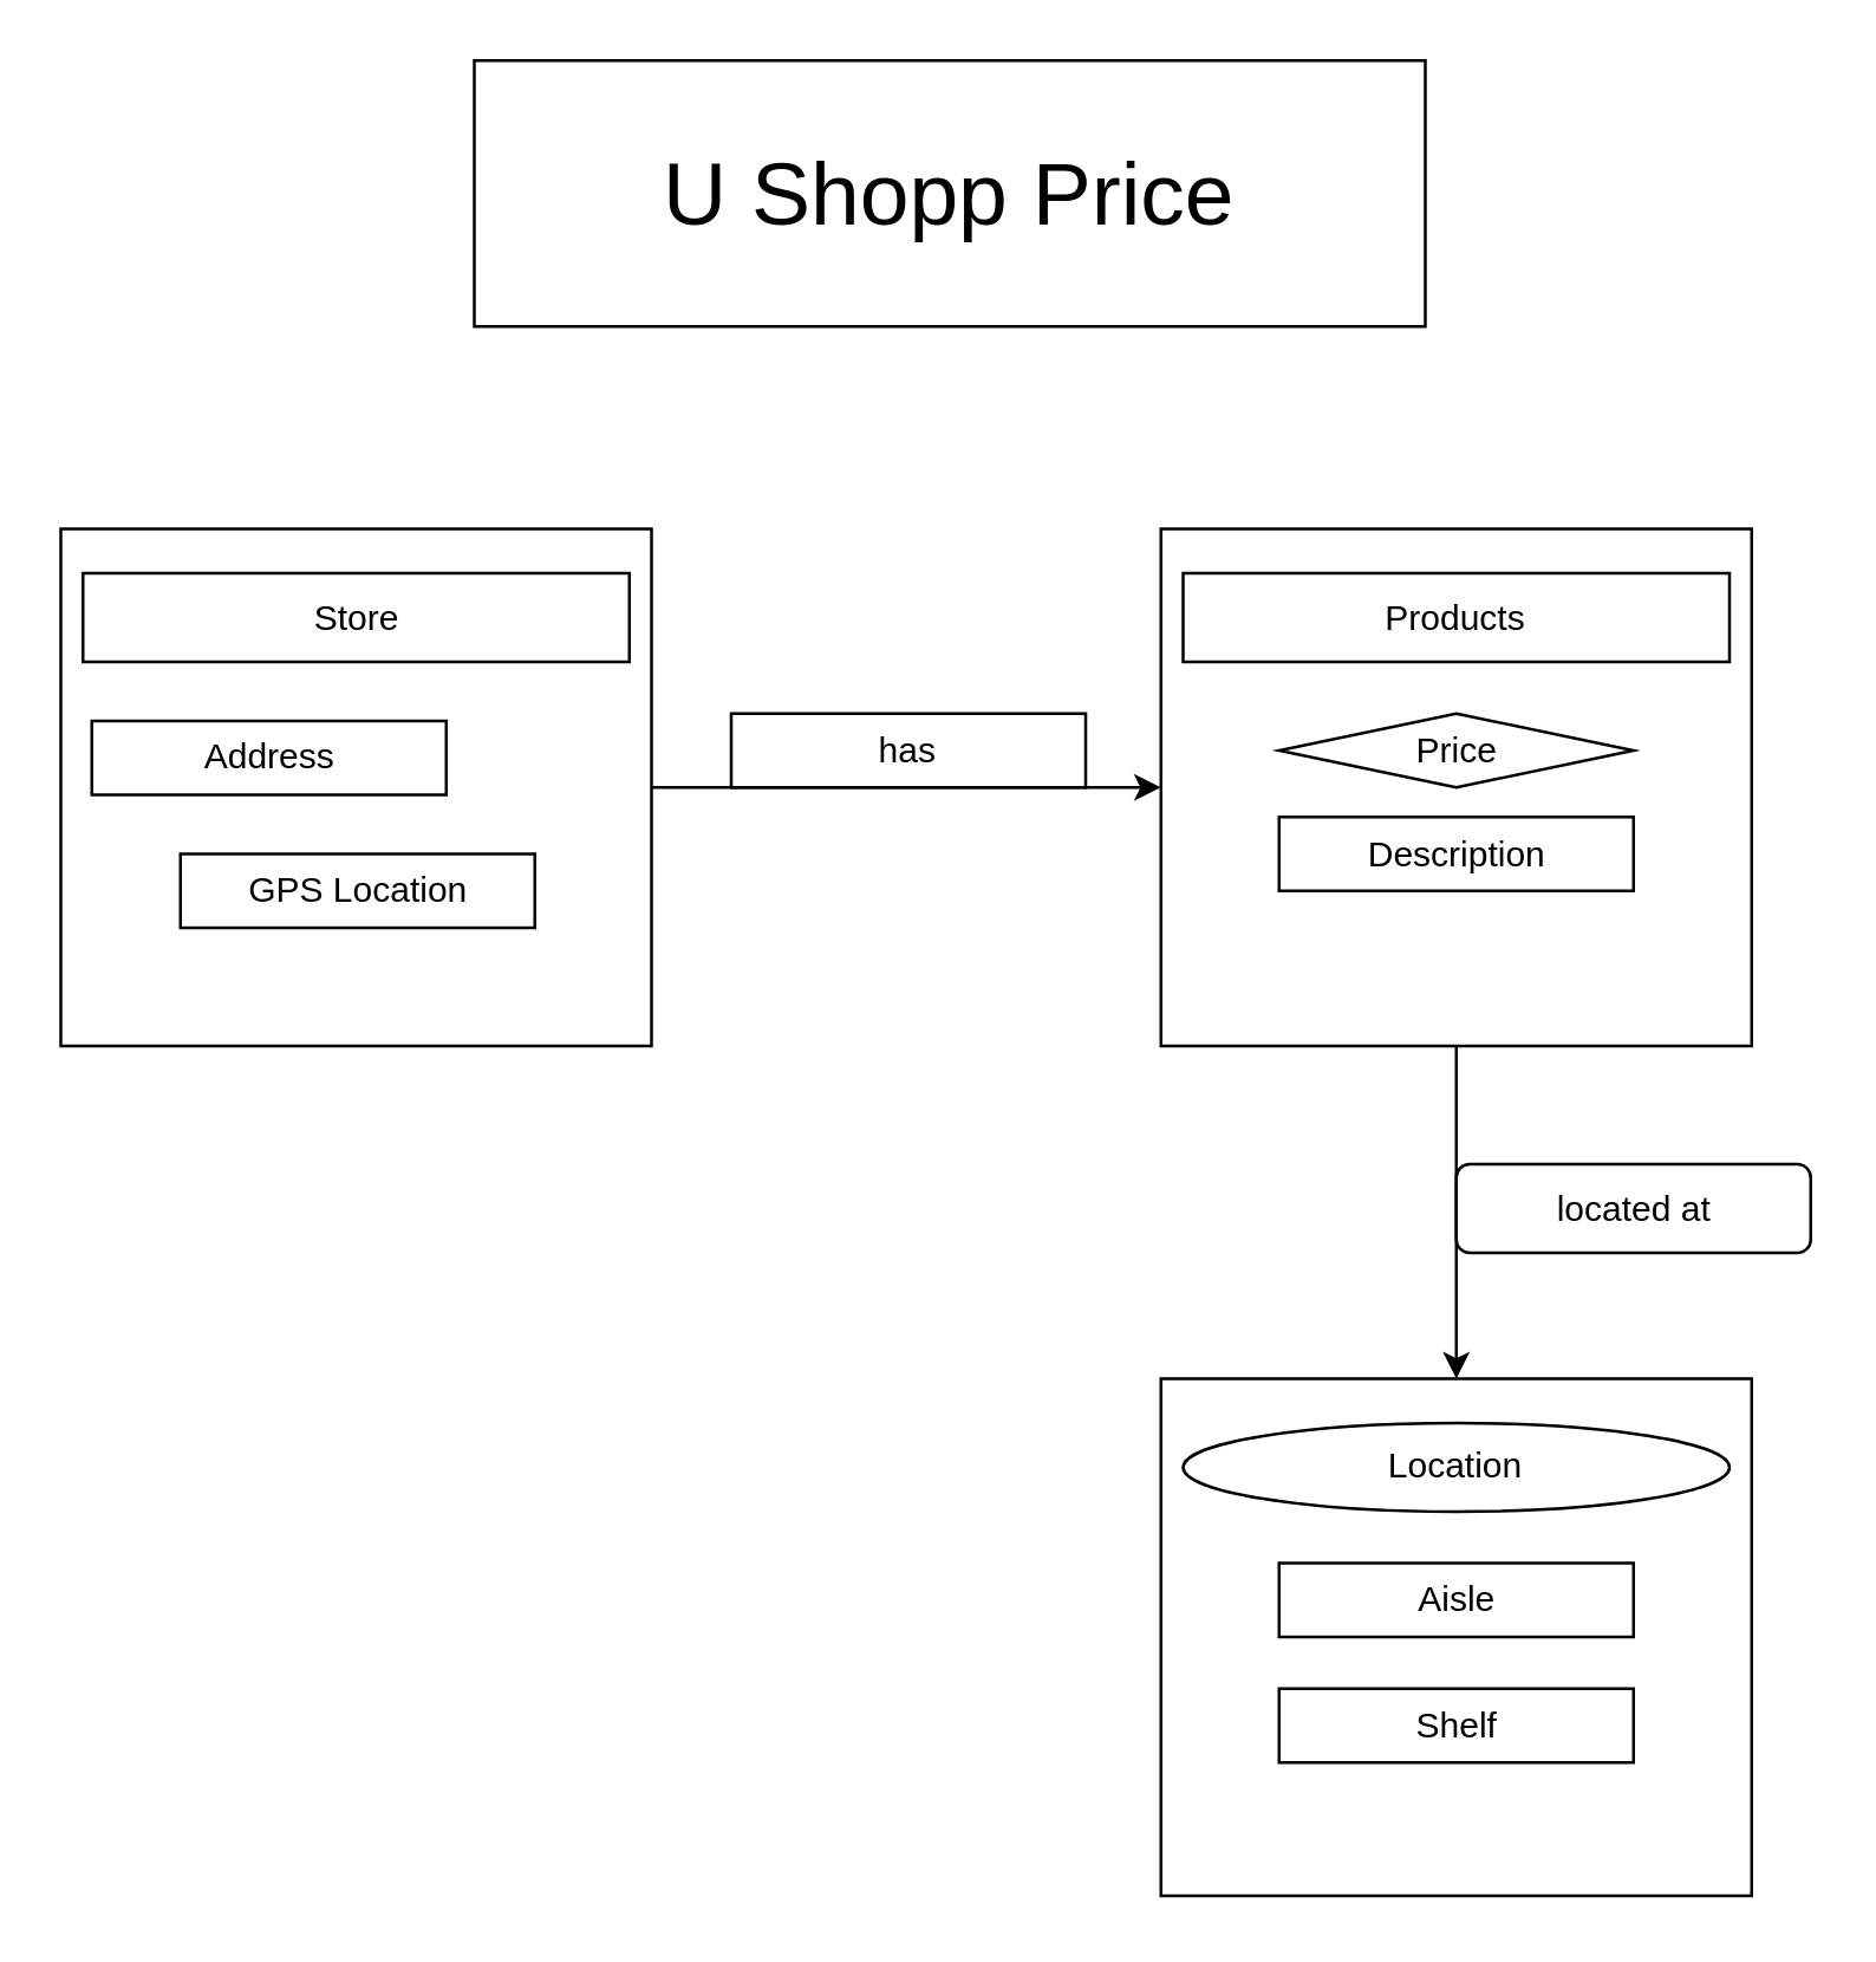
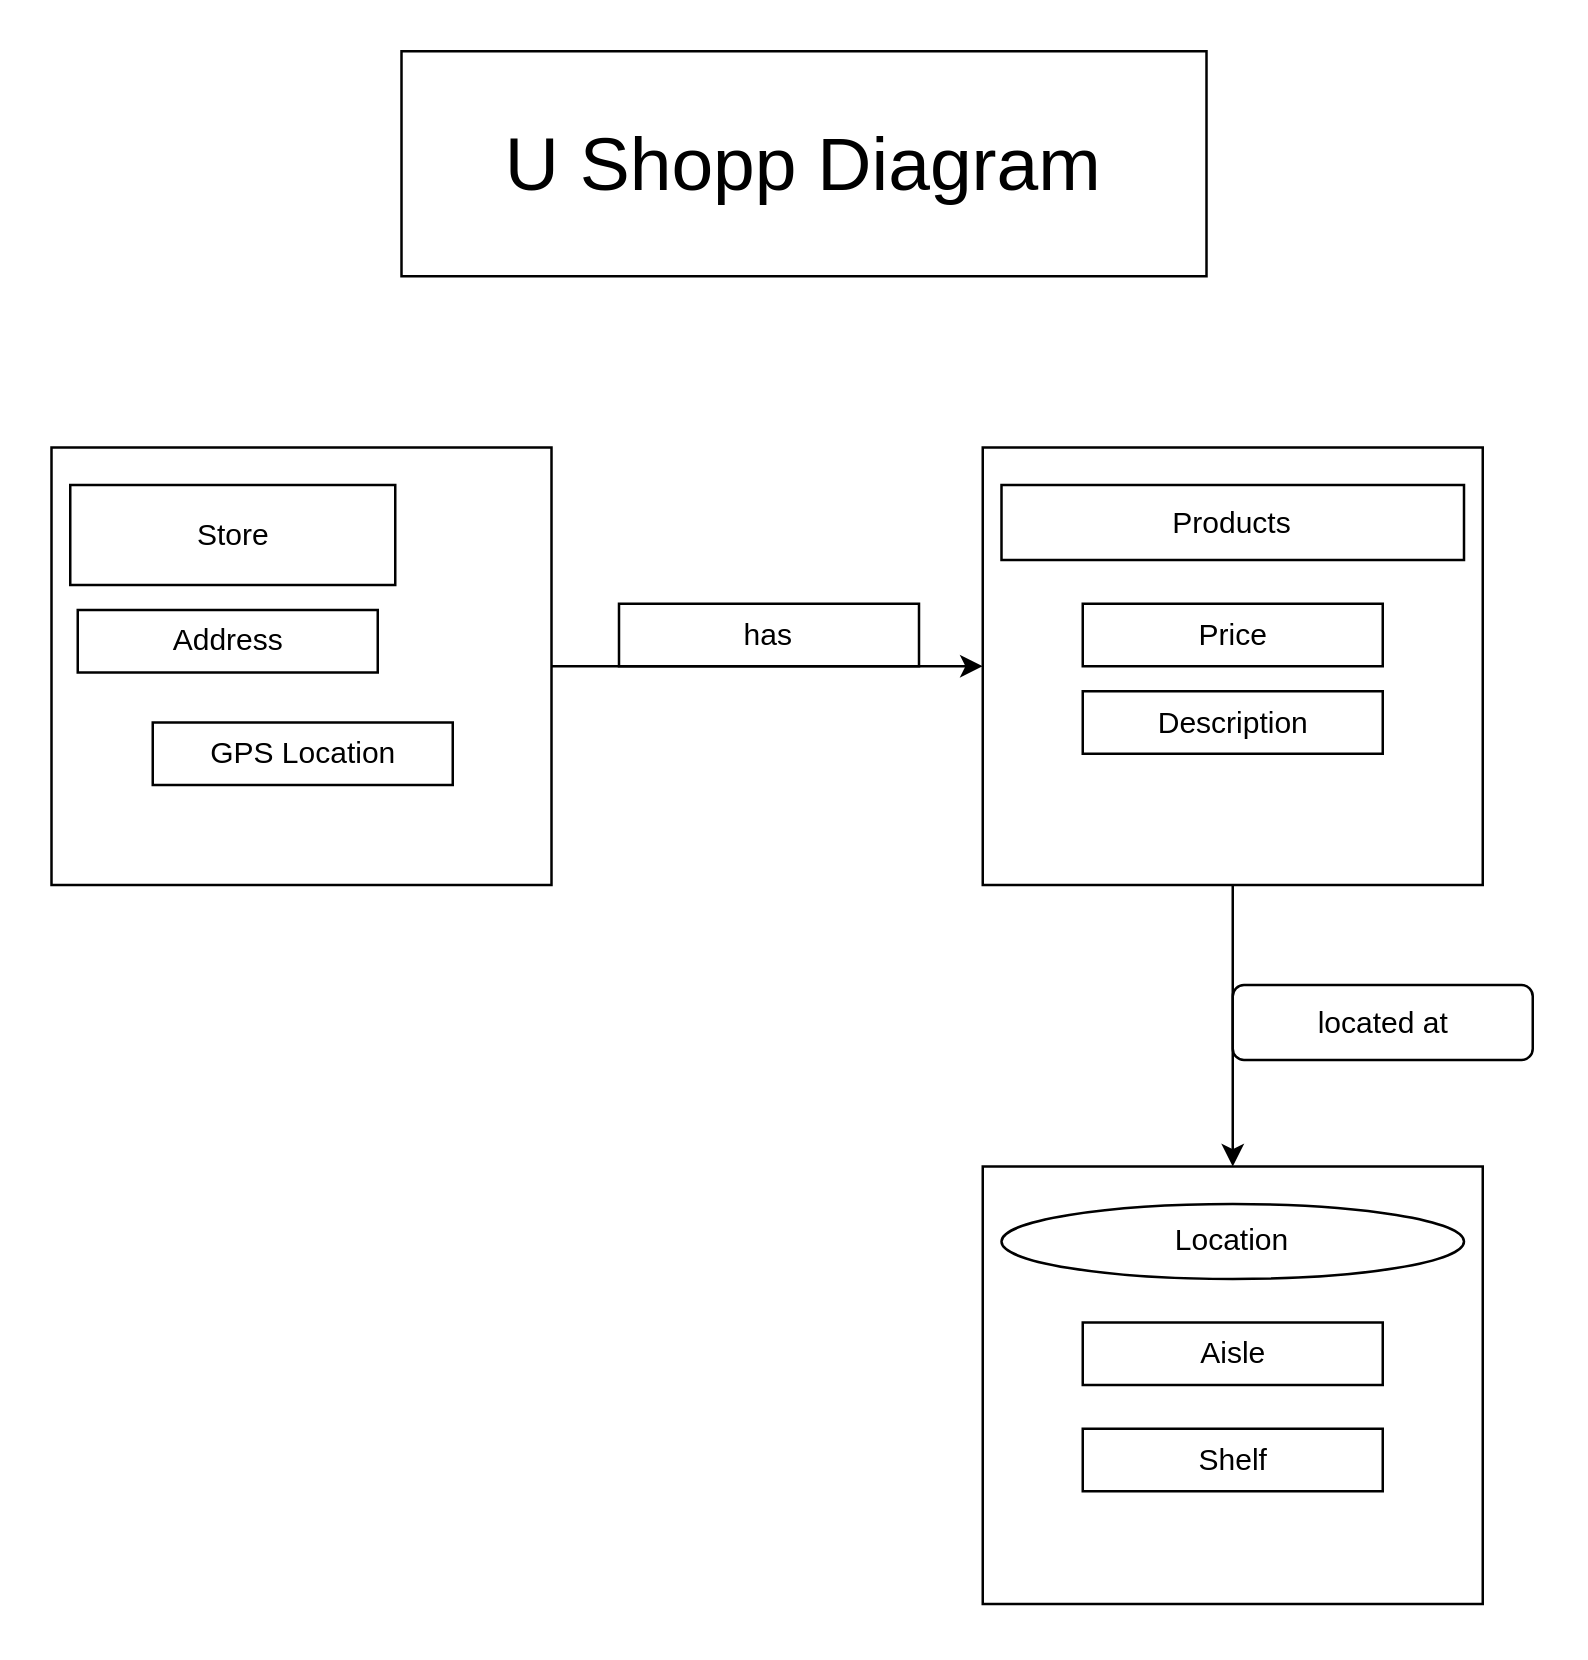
  <mxCell id="0" />
  <mxCell id="1" parent="0" />
  <mxCell id="2" value="" style="edgeStyle=orthogonalEdgeStyle;rounded=0;orthogonalLoop=1;jettySize=auto;html=1;entryX=0;entryY=0.5;entryDx=0;entryDy=0;" edge="1" parent="1" source="3" target="7"><mxGeometry relative="1" as="geometry"><mxPoint x="300" y="266" as="targetPoint" /></mxGeometry></mxCell>
  <mxCell id="3" value="&lt;u style=&quot;white-space: normal&quot;&gt;&lt;br&gt;&lt;/u&gt;" style="rounded=0;whiteSpace=wrap;html=1;verticalAlign=top;" vertex="1" parent="1"><mxGeometry x="20" y="178.5" width="200" height="175" as="geometry" /></mxCell>
- <mxCell id="4" value="Store" style="rounded=0;whiteSpace=wrap;html=1;" vertex="1" parent="1"><mxGeometry x="27.5" y="193.5" width="185" height="30" as="geometry" /></mxCell>
+ <mxCell id="4" value="Store" style="rounded=0;whiteSpace=wrap;html=1;" vertex="1" parent="1"><mxGeometry x="27.5" y="193.5" width="130" height="40" as="geometry" /></mxCell>
  <mxCell id="5" value="Address" style="rounded=0;whiteSpace=wrap;html=1;" vertex="1" parent="1"><mxGeometry x="30.5" y="243.5" width="120" height="25" as="geometry" /></mxCell>
  <mxCell id="6" value="" style="edgeStyle=orthogonalEdgeStyle;rounded=0;orthogonalLoop=1;jettySize=auto;html=1;entryX=0.5;entryY=0;entryDx=0;entryDy=0;" edge="1" parent="1" source="7" target="9"><mxGeometry relative="1" as="geometry"><mxPoint x="492.5" y="433.5" as="targetPoint" /></mxGeometry></mxCell>
  <mxCell id="7" value="&lt;u style=&quot;white-space: normal&quot;&gt;&lt;br&gt;&lt;/u&gt;" style="rounded=0;whiteSpace=wrap;html=1;verticalAlign=top;" vertex="1" parent="1"><mxGeometry x="392.5" y="178.5" width="200" height="175" as="geometry" /></mxCell>
  <mxCell id="8" value="Products" style="rounded=0;whiteSpace=wrap;html=1;" vertex="1" parent="1"><mxGeometry x="400" y="193.5" width="185" height="30" as="geometry" /></mxCell>
  <mxCell id="9" value="&lt;u style=&quot;white-space: normal&quot;&gt;&lt;br&gt;&lt;/u&gt;" style="rounded=0;whiteSpace=wrap;html=1;verticalAlign=top;" vertex="1" parent="1"><mxGeometry x="392.5" y="466.1" width="200" height="175" as="geometry" /></mxCell>
  <mxCell id="10" value="Location" style="ellipse;whiteSpace=wrap;html=1;" vertex="1" parent="1"><mxGeometry x="400" y="481.1" width="185" height="30" as="geometry" /></mxCell>
  <mxCell id="11" value="has" style="rounded=0;whiteSpace=wrap;html=1;" vertex="1" parent="1"><mxGeometry x="247" y="241" width="120" height="25" as="geometry" /></mxCell>
  <mxCell id="12" value="located at" style="whiteSpace=wrap;html=1;rounded=1;" vertex="1" parent="1"><mxGeometry x="492.5" y="393.5" width="120" height="30" as="geometry" /></mxCell>
  <mxCell id="13" value="GPS Location" style="rounded=0;whiteSpace=wrap;html=1;" vertex="1" parent="1"><mxGeometry x="60.5" y="288.5" width="120" height="25" as="geometry" /></mxCell>
- <mxCell id="14" value="Price" style="rhombus;whiteSpace=wrap;html=1;" vertex="1" parent="1"><mxGeometry x="432.5" y="241" width="120" height="25" as="geometry" /></mxCell>
+ <mxCell id="14" value="Price" style="rounded=0;whiteSpace=wrap;html=1;" vertex="1" parent="1"><mxGeometry x="432.5" y="241" width="120" height="25" as="geometry" /></mxCell>
  <mxCell id="15" value="Description" style="rounded=0;whiteSpace=wrap;html=1;" vertex="1" parent="1"><mxGeometry x="432.5" y="276" width="120" height="25" as="geometry" /></mxCell>
  <mxCell id="16" value="Aisle" style="rounded=0;whiteSpace=wrap;html=1;" vertex="1" parent="1"><mxGeometry x="432.5" y="528.5" width="120" height="25" as="geometry" /></mxCell>
  <mxCell id="17" value="Shelf" style="rounded=0;whiteSpace=wrap;html=1;" vertex="1" parent="1"><mxGeometry x="432.5" y="571" width="120" height="25" as="geometry" /></mxCell>
- <mxCell id="18" value="&lt;font style=&quot;font-size: 30px&quot;&gt;U Shopp Price&lt;/font&gt;" style="rounded=0;whiteSpace=wrap;html=1;" vertex="1" parent="1"><mxGeometry x="160" y="20" width="322" height="90" as="geometry" /></mxCell>
+ <mxCell id="18" value="&lt;font style=&quot;font-size: 30px&quot;&gt;U Shopp Diagram&lt;/font&gt;" style="rounded=0;whiteSpace=wrap;html=1;" vertex="1" parent="1"><mxGeometry x="160" y="20" width="322" height="90" as="geometry" /></mxCell>
